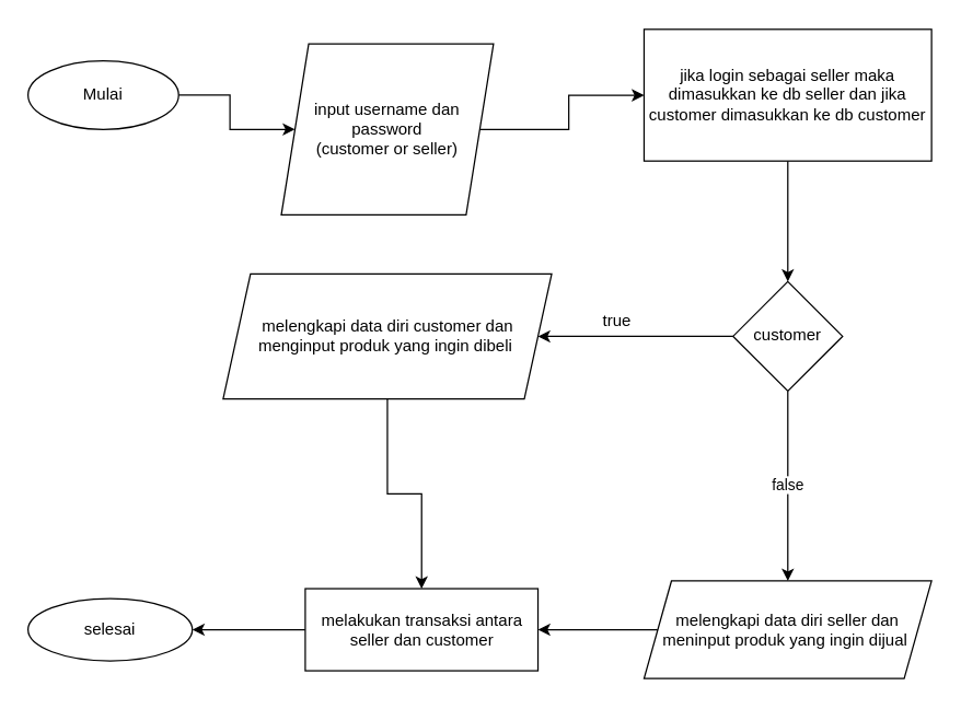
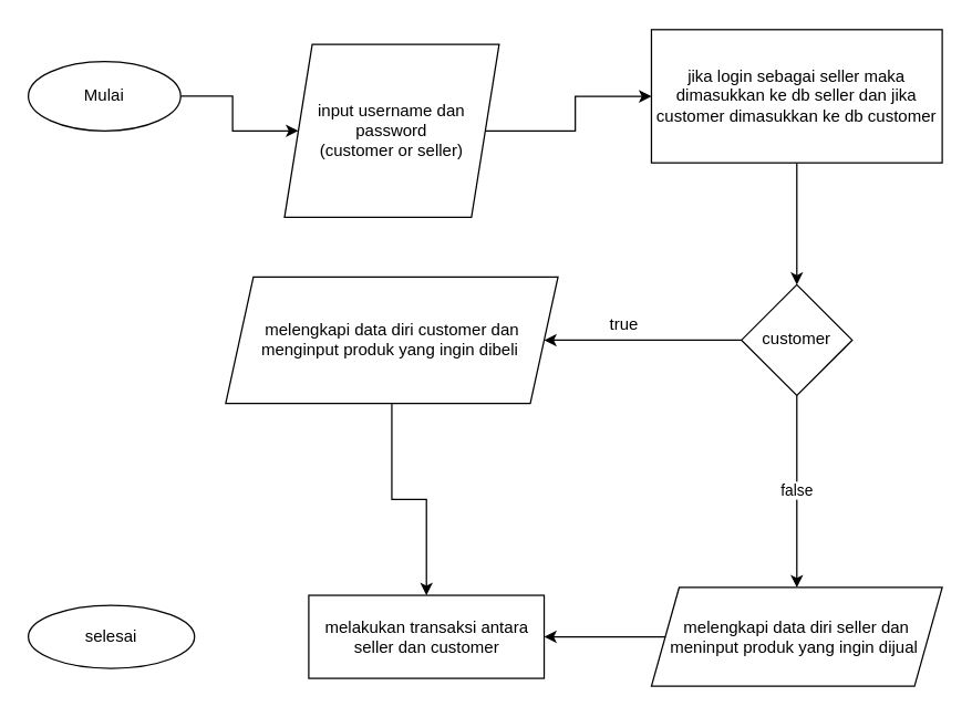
  <mxCell id="0" />
  <mxCell id="1" parent="0" />
  <mxCell id="2" value="" style="edgeStyle=orthogonalEdgeStyle;rounded=0;orthogonalLoop=1;jettySize=auto;html=1;" parent="1" source="3" target="5" edge="1"><mxGeometry relative="1" as="geometry" /></mxCell>
  <mxCell id="3" value="Mulai" style="ellipse;whiteSpace=wrap;html=1;" parent="1" vertex="1"><mxGeometry x="20" y="44" width="110" height="50" as="geometry" /></mxCell>
  <mxCell id="4" value="" style="edgeStyle=orthogonalEdgeStyle;rounded=0;orthogonalLoop=1;jettySize=auto;html=1;" edge="1" parent="1" source="5" target="7"><mxGeometry relative="1" as="geometry" /></mxCell>
  <mxCell id="5" value="input username dan password&lt;br&gt;(customer or seller)" style="shape=parallelogram;perimeter=parallelogramPerimeter;whiteSpace=wrap;html=1;fixedSize=1;" parent="1" vertex="1"><mxGeometry x="205" y="31.5" width="155" height="125" as="geometry" /></mxCell>
  <mxCell id="6" value="" style="edgeStyle=orthogonalEdgeStyle;rounded=0;orthogonalLoop=1;jettySize=auto;html=1;" edge="1" parent="1" source="7" target="10"><mxGeometry relative="1" as="geometry" /></mxCell>
  <mxCell id="7" value="jika login sebagai seller maka dimasukkan ke db seller dan jika customer dimasukkan ke db customer" style="whiteSpace=wrap;html=1;" vertex="1" parent="1"><mxGeometry x="470" y="20.88" width="210" height="96.25" as="geometry" /></mxCell>
  <mxCell id="8" value="" style="edgeStyle=orthogonalEdgeStyle;rounded=0;orthogonalLoop=1;jettySize=auto;html=1;" edge="1" parent="1" source="10" target="12"><mxGeometry relative="1" as="geometry" /></mxCell>
  <mxCell id="9" value="false" style="edgeStyle=orthogonalEdgeStyle;rounded=0;orthogonalLoop=1;jettySize=auto;html=1;" edge="1" parent="1" source="10" target="15"><mxGeometry relative="1" as="geometry" /></mxCell>
  <mxCell id="10" value="customer" style="rhombus;whiteSpace=wrap;html=1;" vertex="1" parent="1"><mxGeometry x="535" y="205.255" width="80" height="80" as="geometry" /></mxCell>
  <mxCell id="11" style="edgeStyle=orthogonalEdgeStyle;rounded=0;orthogonalLoop=1;jettySize=auto;html=1;" edge="1" parent="1" source="12" target="17"><mxGeometry relative="1" as="geometry" /></mxCell>
  <mxCell id="12" value="melengkapi data diri customer dan menginput produk yang ingin dibeli&amp;nbsp;" style="shape=parallelogram;perimeter=parallelogramPerimeter;whiteSpace=wrap;html=1;fixedSize=1;" vertex="1" parent="1"><mxGeometry x="162.5" y="199.63" width="240" height="91.26" as="geometry" /></mxCell>
  <mxCell id="13" value="true" style="text;html=1;align=center;verticalAlign=middle;resizable=0;points=[];autosize=1;strokeColor=none;fillColor=none;" vertex="1" parent="1"><mxGeometry x="430" y="219" width="40" height="30" as="geometry" /></mxCell>
  <mxCell id="14" value="" style="edgeStyle=orthogonalEdgeStyle;rounded=0;orthogonalLoop=1;jettySize=auto;html=1;" edge="1" parent="1" source="15" target="17"><mxGeometry relative="1" as="geometry" /></mxCell>
  <mxCell id="15" value="melengkapi data diri seller dan meninput produk yang ingin dijual&amp;nbsp;" style="shape=parallelogram;perimeter=parallelogramPerimeter;whiteSpace=wrap;html=1;fixedSize=1;" vertex="1" parent="1"><mxGeometry x="470" y="424" width="210" height="71.26" as="geometry" /></mxCell>
- <mxCell id="16" style="edgeStyle=orthogonalEdgeStyle;rounded=0;orthogonalLoop=1;jettySize=auto;html=1;" edge="1" parent="1" source="17" target="18"><mxGeometry relative="1" as="geometry" /></mxCell>
  <mxCell id="17" value="melakukan transaksi antara seller dan customer" style="whiteSpace=wrap;html=1;" vertex="1" parent="1"><mxGeometry x="222.5" y="429.63" width="170" height="60" as="geometry" /></mxCell>
  <mxCell id="18" value="selesai" style="ellipse;whiteSpace=wrap;html=1;" vertex="1" parent="1"><mxGeometry x="20" y="436.82" width="120" height="45.63" as="geometry" /></mxCell>
